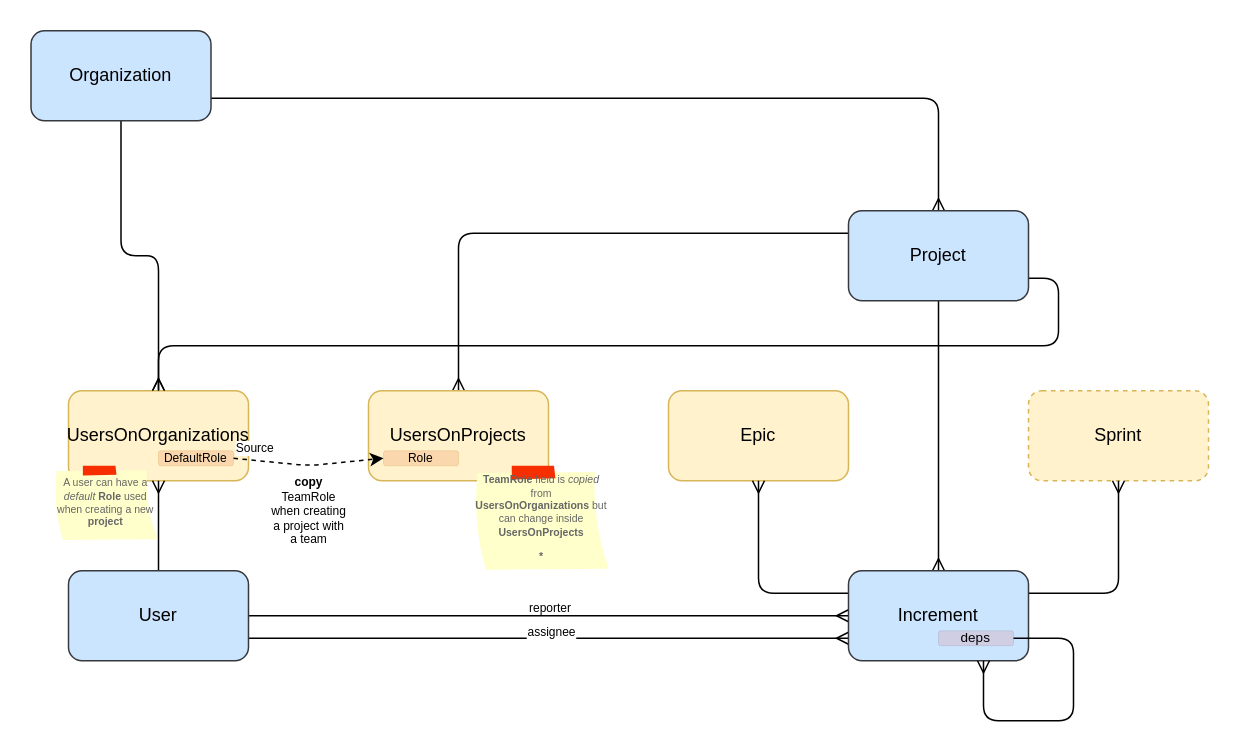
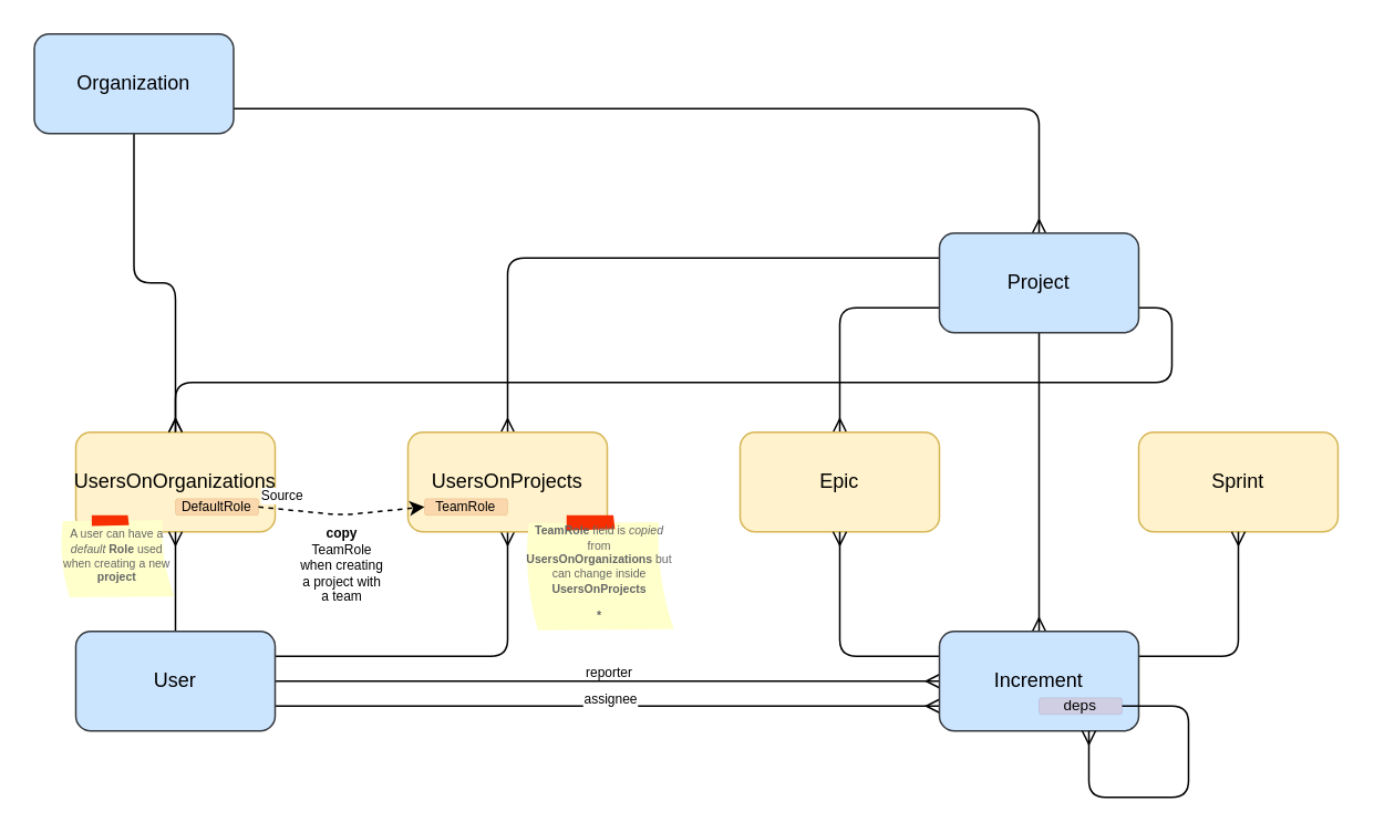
  <mxCell id="0" />
  <mxCell id="1" parent="0" />
  <mxCell id="2" style="edgeStyle=orthogonalEdgeStyle;rounded=1;orthogonalLoop=1;jettySize=auto;html=1;exitX=0.5;exitY=1;exitDx=0;exitDy=0;endArrow=ERmany;endFill=0;shadow=0;entryX=0.5;entryY=0;entryDx=0;entryDy=0;" parent="1" source="4" target="5" edge="1"><mxGeometry relative="1" as="geometry"><mxPoint x="105.241" y="140" as="targetPoint" /></mxGeometry></mxCell>
  <mxCell id="3" style="edgeStyle=orthogonalEdgeStyle;rounded=1;orthogonalLoop=1;jettySize=auto;html=1;exitX=1;exitY=0.75;exitDx=0;exitDy=0;endArrow=ERmany;endFill=0;shadow=0;" parent="1" source="4" target="17" edge="1"><mxGeometry relative="1" as="geometry" /></mxCell>
  <mxCell id="4" value="Organization" style="rounded=1;whiteSpace=wrap;html=1;fillColor=#cce5ff;strokeColor=#36393d;shadow=0;" parent="1" vertex="1"><mxGeometry x="20" y="20" width="120" height="60" as="geometry" /></mxCell>
  <mxCell id="5" value="UsersOnOrganizations" style="rounded=1;whiteSpace=wrap;html=1;fillColor=#fff2cc;strokeColor=#d6b656;shadow=0;" parent="1" vertex="1"><mxGeometry x="45" y="260" width="120" height="60" as="geometry" /></mxCell>
  <mxCell id="6" style="edgeStyle=orthogonalEdgeStyle;rounded=1;orthogonalLoop=1;jettySize=auto;html=1;endArrow=ERmany;endFill=0;shadow=0;" parent="1" source="12" target="5" edge="1"><mxGeometry relative="1" as="geometry" /></mxCell>
+ <mxCell id="7" style="edgeStyle=orthogonalEdgeStyle;rounded=1;orthogonalLoop=1;jettySize=auto;html=1;exitX=1;exitY=0.25;exitDx=0;exitDy=0;endArrow=ERmany;endFill=0;shadow=0;" parent="1" source="12" target="23" edge="1"><mxGeometry relative="1" as="geometry" /></mxCell>
  <mxCell id="8" style="edgeStyle=orthogonalEdgeStyle;rounded=1;orthogonalLoop=1;jettySize=auto;html=1;entryX=0;entryY=0.5;entryDx=0;entryDy=0;endArrow=ERmany;endFill=0;shadow=0;" parent="1" source="12" target="22" edge="1"><mxGeometry relative="1" as="geometry" /></mxCell>
  <mxCell id="9" value="reporter" style="edgeLabel;html=1;align=center;verticalAlign=middle;resizable=0;points=[];fontSize=8;" parent="8" vertex="1" connectable="0"><mxGeometry x="-0.081" relative="1" as="geometry"><mxPoint x="16" y="-6" as="offset" /></mxGeometry></mxCell>
  <mxCell id="10" style="edgeStyle=orthogonalEdgeStyle;rounded=1;sketch=0;orthogonalLoop=1;jettySize=auto;html=1;exitX=1;exitY=0.75;exitDx=0;exitDy=0;entryX=0;entryY=0.75;entryDx=0;entryDy=0;shadow=0;fontSize=8;endArrow=ERmany;endFill=0;" parent="1" source="12" target="22" edge="1"><mxGeometry relative="1" as="geometry" /></mxCell>
  <mxCell id="11" value="assignee" style="edgeLabel;html=1;align=center;verticalAlign=middle;resizable=0;points=[];fontSize=8;" parent="10" vertex="1" connectable="0"><mxGeometry x="-0.035" y="2" relative="1" as="geometry"><mxPoint x="8" y="-3" as="offset" /></mxGeometry></mxCell>
  <mxCell id="12" value="User" style="rounded=1;whiteSpace=wrap;html=1;fillColor=#cce5ff;strokeColor=#36393d;shadow=0;" parent="1" vertex="1"><mxGeometry x="45" y="380" width="120" height="60" as="geometry" /></mxCell>
+ <mxCell id="13" style="edgeStyle=orthogonalEdgeStyle;rounded=1;orthogonalLoop=1;jettySize=auto;html=1;exitX=0;exitY=0.75;exitDx=0;exitDy=0;endArrow=ERmany;endFill=0;shadow=0;" parent="1" source="17" target="18" edge="1"><mxGeometry relative="1" as="geometry" /></mxCell>
  <mxCell id="14" style="edgeStyle=orthogonalEdgeStyle;rounded=1;orthogonalLoop=1;jettySize=auto;html=1;exitX=1;exitY=0.75;exitDx=0;exitDy=0;endArrow=ERmany;endFill=0;shadow=0;" parent="1" source="17" target="5" edge="1"><mxGeometry relative="1" as="geometry"><mxPoint x="765" y="250" as="targetPoint" /></mxGeometry></mxCell>
  <mxCell id="15" style="edgeStyle=orthogonalEdgeStyle;rounded=1;orthogonalLoop=1;jettySize=auto;html=1;exitX=0.5;exitY=1;exitDx=0;exitDy=0;endArrow=ERmany;endFill=0;shadow=0;" parent="1" source="17" target="22" edge="1"><mxGeometry relative="1" as="geometry" /></mxCell>
  <mxCell id="16" style="edgeStyle=orthogonalEdgeStyle;rounded=1;orthogonalLoop=1;jettySize=auto;html=1;exitX=0;exitY=0.25;exitDx=0;exitDy=0;entryX=0.5;entryY=0;entryDx=0;entryDy=0;endArrow=ERmany;endFill=0;shadow=0;" parent="1" source="17" target="23" edge="1"><mxGeometry relative="1" as="geometry" /></mxCell>
  <mxCell id="17" value="Project" style="rounded=1;whiteSpace=wrap;html=1;fillColor=#cce5ff;strokeColor=#36393d;shadow=0;" parent="1" vertex="1"><mxGeometry x="565" y="140" width="120" height="60" as="geometry" /></mxCell>
  <mxCell id="18" value="Epic" style="rounded=1;whiteSpace=wrap;html=1;fillColor=#fff2cc;strokeColor=#d6b656;shadow=0;" parent="1" vertex="1"><mxGeometry x="445" y="260" width="120" height="60" as="geometry" /></mxCell>
- <mxCell id="19" value="Sprint" style="rounded=1;whiteSpace=wrap;html=1;fillColor=#fff2cc;strokeColor=#d6b656;shadow=0;dashed=1;" parent="1" vertex="1"><mxGeometry x="685" y="260" width="120" height="60" as="geometry" /></mxCell>
+ <mxCell id="19" value="Sprint" style="rounded=1;whiteSpace=wrap;html=1;fillColor=#fff2cc;strokeColor=#d6b656;shadow=0;" parent="1" vertex="1"><mxGeometry x="685" y="260" width="120" height="60" as="geometry" /></mxCell>
  <mxCell id="20" style="edgeStyle=orthogonalEdgeStyle;rounded=1;orthogonalLoop=1;jettySize=auto;html=1;exitX=0;exitY=0.25;exitDx=0;exitDy=0;endArrow=ERmany;endFill=0;shadow=0;" parent="1" source="22" target="18" edge="1"><mxGeometry relative="1" as="geometry" /></mxCell>
  <mxCell id="21" style="edgeStyle=orthogonalEdgeStyle;rounded=1;orthogonalLoop=1;jettySize=auto;html=1;exitX=1;exitY=0.25;exitDx=0;exitDy=0;endArrow=ERmany;endFill=0;entryX=0.5;entryY=1;entryDx=0;entryDy=0;shadow=0;" parent="1" source="22" target="19" edge="1"><mxGeometry relative="1" as="geometry"><mxPoint x="765" y="410" as="targetPoint" /></mxGeometry></mxCell>
  <mxCell id="22" value="Increment" style="rounded=1;whiteSpace=wrap;html=1;fillColor=#cce5ff;strokeColor=#36393d;shadow=0;" parent="1" vertex="1"><mxGeometry x="565" y="380" width="120" height="60" as="geometry" /></mxCell>
  <mxCell id="23" value="UsersOnProjects" style="rounded=1;whiteSpace=wrap;html=1;fillColor=#fff2cc;strokeColor=#d6b656;shadow=0;" parent="1" vertex="1"><mxGeometry x="245" y="260" width="120" height="60" as="geometry" /></mxCell>
- <mxCell id="24" value="Role" style="rounded=1;whiteSpace=wrap;html=1;fontSize=8;shadow=0;fillColor=#fad7ac;strokeColor=#b46504;strokeWidth=0;" parent="1" vertex="1"><mxGeometry x="255" y="300" width="50" height="10" as="geometry" /></mxCell>
+ <mxCell id="24" value="TeamRole" style="rounded=1;whiteSpace=wrap;html=1;fontSize=8;shadow=0;fillColor=#fad7ac;strokeColor=#b46504;strokeWidth=0;" parent="1" vertex="1"><mxGeometry x="255" y="300" width="50" height="10" as="geometry" /></mxCell>
  <mxCell id="25" value="DefaultRole" style="rounded=1;whiteSpace=wrap;html=1;glass=0;shadow=0;strokeWidth=0;fontSize=8;fillColor=#fad7ac;strokeColor=#b46504;" parent="1" vertex="1"><mxGeometry x="105" y="300" width="50" height="10" as="geometry" /></mxCell>
  <mxCell id="26" value="&lt;font style=&quot;font-size: 9px;&quot;&gt;deps&lt;/font&gt;" style="rounded=1;whiteSpace=wrap;html=1;shadow=0;fillColor=#d0cee2;strokeColor=#56517e;strokeWidth=0;verticalAlign=middle;spacing=2;align=center;fontSize=9;" parent="1" vertex="1"><mxGeometry x="625" y="420" width="50" height="10" as="geometry" /></mxCell>
  <mxCell id="27" value="" style="endArrow=classic;html=1;rounded=1;shadow=0;sketch=0;fontSize=8;exitX=1;exitY=0.5;exitDx=0;exitDy=0;entryX=0;entryY=0.5;entryDx=0;entryDy=0;dashed=1;" parent="1" source="25" target="24" edge="1"><mxGeometry relative="1" as="geometry"><mxPoint x="115" y="290" as="sourcePoint" /><mxPoint x="275" y="290" as="targetPoint" /><Array as="points"><mxPoint x="205" y="310" /></Array></mxGeometry></mxCell>
  <mxCell id="28" value="&lt;b&gt;copy&lt;/b&gt;&lt;br&gt;TeamRole&lt;br&gt;when creating&lt;br&gt;a project with&lt;br&gt;a team" style="edgeLabel;resizable=0;html=1;align=center;verticalAlign=top;rounded=1;shadow=0;glass=0;sketch=0;strokeWidth=0;fontSize=8;horizontal=1;" parent="27" connectable="0" vertex="1"><mxGeometry relative="1" as="geometry" /></mxCell>
  <mxCell id="29" value="Source" style="edgeLabel;resizable=0;html=1;align=left;verticalAlign=bottom;rounded=1;shadow=0;glass=0;sketch=0;strokeWidth=0;fontSize=8;" parent="27" connectable="0" vertex="1"><mxGeometry x="-1" relative="1" as="geometry" /></mxCell>
  <mxCell id="30" value="&lt;p style=&quot;line-height: 125% ; font-size: 7px&quot;&gt;&lt;font style=&quot;font-size: 7px&quot;&gt;&lt;b&gt;TeamRole&lt;/b&gt; field is &lt;i&gt;copied&lt;/i&gt; from &lt;b&gt;UsersOnOrganizations&lt;/b&gt;&amp;nbsp;but can change inside &lt;b&gt;UsersOnProjects&lt;/b&gt;&lt;/font&gt;&lt;/p&gt;&lt;p style=&quot;line-height: 125% ; font-size: 7px&quot;&gt;&lt;font style=&quot;font-size: 7px&quot;&gt;&lt;b&gt;*&lt;/b&gt;&lt;/font&gt;&lt;/p&gt;" style="strokeWidth=1;shadow=0;dashed=0;align=center;html=1;shape=mxgraph.mockup.text.stickyNote2;fontColor=#666666;mainText=;fontSize=7;whiteSpace=wrap;fillColor=#ffffcc;strokeColor=#F62E00;rounded=1;glass=0;sketch=0;" parent="1" vertex="1"><mxGeometry x="315" y="310" width="91" height="70" as="geometry" /></mxCell>
  <mxCell id="31" value="&lt;p style=&quot;line-height: 125% ; font-size: 7px&quot;&gt;A user can have&amp;nbsp;&lt;span&gt;a &lt;i&gt;default&lt;/i&gt;&amp;nbsp;&lt;b&gt;Role&lt;/b&gt; used when creating a new &lt;b&gt;project&lt;/b&gt;&lt;/span&gt;&lt;/p&gt;" style="strokeWidth=1;shadow=0;dashed=0;align=center;html=1;shape=mxgraph.mockup.text.stickyNote2;fontColor=#666666;mainText=;fontSize=7;whiteSpace=wrap;fillColor=#ffffcc;strokeColor=#F62E00;rounded=1;glass=0;sketch=0;" parent="1" vertex="1"><mxGeometry x="35" y="310" width="70" height="50" as="geometry" /></mxCell>
  <mxCell id="32" style="edgeStyle=orthogonalEdgeStyle;rounded=1;sketch=0;orthogonalLoop=1;jettySize=auto;html=1;exitX=1;exitY=0.5;exitDx=0;exitDy=0;entryX=0.75;entryY=1;entryDx=0;entryDy=0;shadow=0;fontSize=7;endArrow=ERmany;endFill=0;" parent="1" source="26" target="22" edge="1"><mxGeometry relative="1" as="geometry"><Array as="points"><mxPoint x="715" y="425" /><mxPoint x="715" y="480" /><mxPoint x="655" y="480" /></Array></mxGeometry></mxCell>
